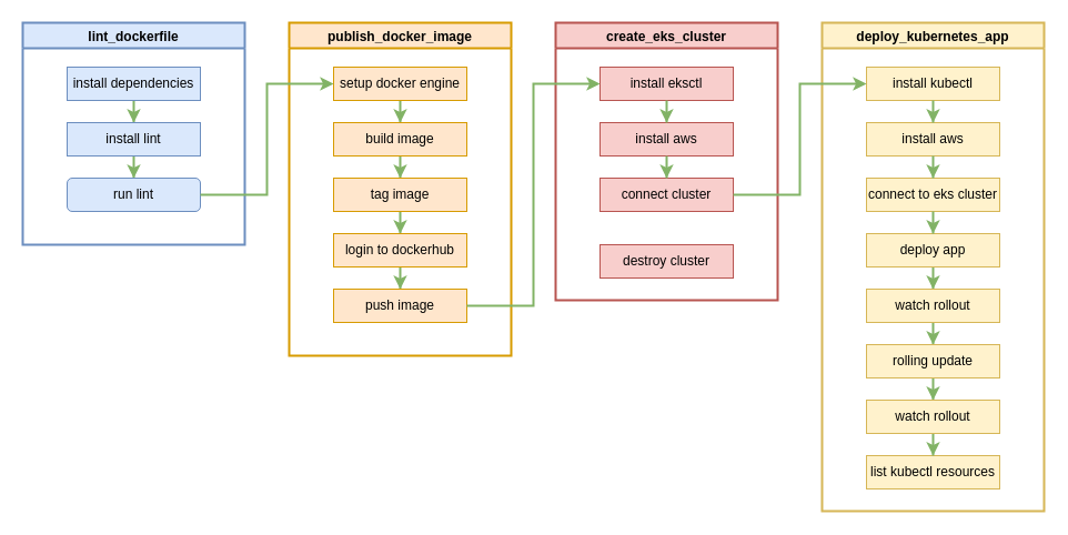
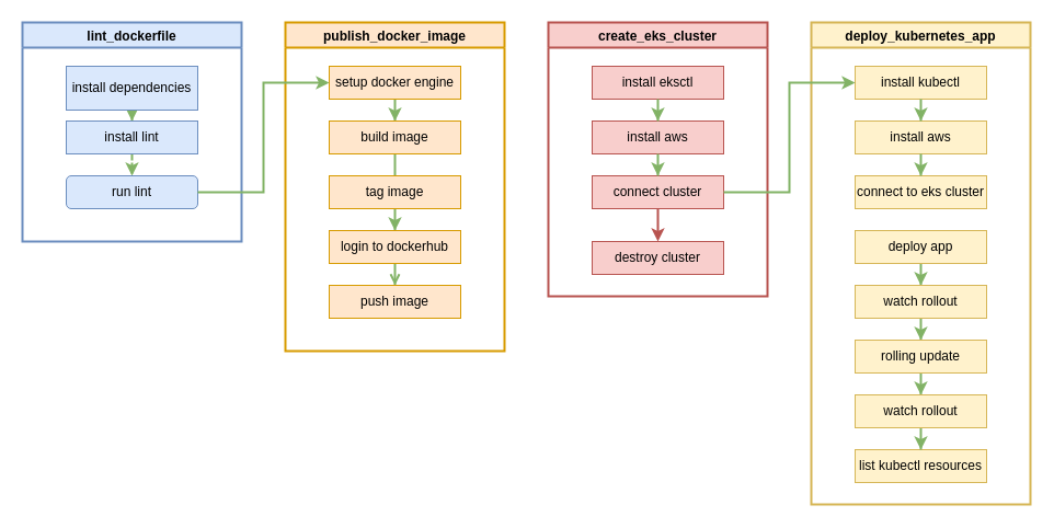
  <mxCell id="0" />
  <mxCell id="1" parent="0" />
  <mxCell id="2" value="lint_dockerfile" style="swimlane;fillColor=#dae8fc;strokeColor=#6c8ebf;labelBackgroundColor=none;rounded=0;shadow=0;sketch=0;glass=0;strokeWidth=2;" vertex="1" parent="1"><mxGeometry x="20" y="20" width="200" height="200" as="geometry" /></mxCell>
  <mxCell id="3" style="edgeStyle=orthogonalEdgeStyle;rounded=0;orthogonalLoop=1;jettySize=auto;html=1;startSize=5;endSize=6;strokeWidth=2;fillColor=#d5e8d4;strokeColor=#82b366;" edge="1" parent="2" source="4" target="6"><mxGeometry relative="1" as="geometry" /></mxCell>
- <mxCell id="4" value="install dependencies" style="rounded=0;whiteSpace=wrap;html=1;fillColor=#dae8fc;strokeColor=#6c8ebf;" vertex="1" parent="2"><mxGeometry x="40" y="40" width="120" height="30" as="geometry" /></mxCell>
- <mxCell id="5" style="edgeStyle=orthogonalEdgeStyle;rounded=0;orthogonalLoop=1;jettySize=auto;html=1;startSize=5;endSize=6;strokeWidth=2;fillColor=#d5e8d4;strokeColor=#82b366;" edge="1" parent="2" source="6" target="7"><mxGeometry relative="1" as="geometry" /></mxCell>
+ <mxCell id="4" value="install dependencies" style="rounded=0;whiteSpace=wrap;html=1;fillColor=#dae8fc;strokeColor=#6c8ebf;" vertex="1" parent="2"><mxGeometry x="40" y="40" width="120" height="40" as="geometry" /></mxCell>
+ <mxCell id="5" style="edgeStyle=orthogonalEdgeStyle;rounded=0;orthogonalLoop=1;jettySize=auto;html=1;startSize=5;endSize=6;strokeWidth=2;fillColor=#d5e8d4;strokeColor=#82b366;dashed=1;" edge="1" parent="2" source="6" target="7"><mxGeometry relative="1" as="geometry" /></mxCell>
  <mxCell id="6" value="install lint" style="rounded=0;whiteSpace=wrap;html=1;fillColor=#dae8fc;strokeColor=#6c8ebf;" vertex="1" parent="2"><mxGeometry x="40" y="90" width="120" height="30" as="geometry" /></mxCell>
  <mxCell id="7" value="run lint" style="whiteSpace=wrap;html=1;fillColor=#dae8fc;strokeColor=#6c8ebf;rounded=1;" vertex="1" parent="2"><mxGeometry x="40" y="140" width="120" height="30" as="geometry" /></mxCell>
  <mxCell id="8" value="publish_docker_image" style="swimlane;fillColor=#ffe6cc;strokeColor=#d79b00;strokeWidth=2;" vertex="1" parent="1"><mxGeometry x="260" y="20" width="200" height="300" as="geometry" /></mxCell>
  <mxCell id="9" style="edgeStyle=orthogonalEdgeStyle;rounded=0;orthogonalLoop=1;jettySize=auto;html=1;startSize=5;endSize=6;strokeWidth=2;fillColor=#d5e8d4;strokeColor=#82b366;" edge="1" parent="8" source="10" target="12"><mxGeometry relative="1" as="geometry" /></mxCell>
  <mxCell id="10" value="setup docker engine" style="rounded=0;whiteSpace=wrap;html=1;fillColor=#ffe6cc;strokeColor=#d79b00;" vertex="1" parent="8"><mxGeometry x="40" y="40" width="120" height="30" as="geometry" /></mxCell>
- <mxCell id="11" style="edgeStyle=orthogonalEdgeStyle;rounded=0;orthogonalLoop=1;jettySize=auto;html=1;startSize=5;endSize=6;strokeWidth=2;fillColor=#d5e8d4;strokeColor=#82b366;" edge="1" parent="8" source="12" target="14"><mxGeometry relative="1" as="geometry" /></mxCell>
+ <mxCell id="11" style="edgeStyle=orthogonalEdgeStyle;rounded=0;orthogonalLoop=1;jettySize=auto;html=1;startSize=5;endSize=6;strokeWidth=2;fillColor=#d5e8d4;strokeColor=#82b366;endArrow=none;" edge="1" parent="8" source="12" target="14"><mxGeometry relative="1" as="geometry" /></mxCell>
  <mxCell id="12" value="build image" style="rounded=0;whiteSpace=wrap;html=1;fillColor=#ffe6cc;strokeColor=#d79b00;" vertex="1" parent="8"><mxGeometry x="40" y="90" width="120" height="30" as="geometry" /></mxCell>
  <mxCell id="13" style="edgeStyle=orthogonalEdgeStyle;rounded=0;orthogonalLoop=1;jettySize=auto;html=1;startSize=5;endSize=6;strokeWidth=2;fillColor=#d5e8d4;strokeColor=#82b366;" edge="1" parent="8" source="14" target="16"><mxGeometry relative="1" as="geometry" /></mxCell>
  <mxCell id="14" value="tag image" style="rounded=0;whiteSpace=wrap;html=1;fillColor=#ffe6cc;strokeColor=#d79b00;" vertex="1" parent="8"><mxGeometry x="40" y="140" width="120" height="30" as="geometry" /></mxCell>
- <mxCell id="15" style="edgeStyle=orthogonalEdgeStyle;rounded=0;orthogonalLoop=1;jettySize=auto;html=1;startSize=5;endSize=6;strokeWidth=2;fillColor=#d5e8d4;strokeColor=#82b366;" edge="1" parent="8" source="16" target="17"><mxGeometry relative="1" as="geometry" /></mxCell>
+ <mxCell id="15" style="edgeStyle=orthogonalEdgeStyle;rounded=0;orthogonalLoop=1;jettySize=auto;html=1;startSize=5;endSize=6;strokeWidth=2;fillColor=#d5e8d4;strokeColor=#82b366;endArrow=open;" edge="1" parent="8" source="16" target="17"><mxGeometry relative="1" as="geometry" /></mxCell>
  <mxCell id="16" value="login to dockerhub" style="rounded=0;whiteSpace=wrap;html=1;fillColor=#ffe6cc;strokeColor=#d79b00;" vertex="1" parent="8"><mxGeometry x="40" y="190" width="120" height="30" as="geometry" /></mxCell>
  <mxCell id="17" value="push image" style="rounded=0;whiteSpace=wrap;html=1;fillColor=#ffe6cc;strokeColor=#d79b00;" vertex="1" parent="8"><mxGeometry x="40" y="240" width="120" height="30" as="geometry" /></mxCell>
  <mxCell id="18" value="create_eks_cluster" style="swimlane;fillColor=#f8cecc;strokeColor=#b85450;strokeWidth=2;" vertex="1" parent="1"><mxGeometry x="500" y="20" width="200" height="250" as="geometry" /></mxCell>
  <mxCell id="19" value="install eksctl" style="rounded=0;whiteSpace=wrap;html=1;fillColor=#f8cecc;strokeColor=#b85450;" vertex="1" parent="18"><mxGeometry x="40" y="40" width="120" height="30" as="geometry" /></mxCell>
  <mxCell id="20" value="install aws" style="rounded=0;whiteSpace=wrap;html=1;fillColor=#f8cecc;strokeColor=#b85450;" vertex="1" parent="18"><mxGeometry x="40" y="90" width="120" height="30" as="geometry" /></mxCell>
  <mxCell id="21" style="edgeStyle=orthogonalEdgeStyle;rounded=0;orthogonalLoop=1;jettySize=auto;html=1;startSize=5;endSize=6;strokeWidth=2;fillColor=#d5e8d4;strokeColor=#82b366;" edge="1" parent="18" source="19" target="20"><mxGeometry relative="1" as="geometry" /></mxCell>
+ <mxCell id="22" style="edgeStyle=orthogonalEdgeStyle;rounded=0;orthogonalLoop=1;jettySize=auto;html=1;startSize=5;endSize=6;strokeWidth=2;fillColor=#f8cecc;strokeColor=#b85450;" edge="1" parent="18" source="23" target="25"><mxGeometry relative="1" as="geometry" /></mxCell>
  <mxCell id="23" value="connect cluster" style="rounded=0;whiteSpace=wrap;html=1;fillColor=#f8cecc;strokeColor=#b85450;" vertex="1" parent="18"><mxGeometry x="40" y="140" width="120" height="30" as="geometry" /></mxCell>
  <mxCell id="24" style="edgeStyle=orthogonalEdgeStyle;rounded=0;orthogonalLoop=1;jettySize=auto;html=1;startSize=5;endSize=6;strokeWidth=2;fillColor=#d5e8d4;strokeColor=#82b366;" edge="1" parent="18" source="20" target="23"><mxGeometry relative="1" as="geometry" /></mxCell>
  <mxCell id="25" value="destroy cluster" style="rounded=0;whiteSpace=wrap;html=1;fillColor=#f8cecc;strokeColor=#b85450;" vertex="1" parent="18"><mxGeometry x="40" y="200" width="120" height="30" as="geometry" /></mxCell>
  <mxCell id="26" value="deploy_kubernetes_app" style="swimlane;fillColor=#fff2cc;strokeColor=#d6b656;strokeWidth=2;" vertex="1" parent="1"><mxGeometry x="740" y="20" width="200" height="440" as="geometry" /></mxCell>
  <mxCell id="27" value="install kubectl" style="rounded=0;whiteSpace=wrap;html=1;fillColor=#fff2cc;strokeColor=#d6b656;" vertex="1" parent="26"><mxGeometry x="40" y="40" width="120" height="30" as="geometry" /></mxCell>
  <mxCell id="28" value="install aws" style="rounded=0;whiteSpace=wrap;html=1;fillColor=#fff2cc;strokeColor=#d6b656;" vertex="1" parent="26"><mxGeometry x="40" y="90" width="120" height="30" as="geometry" /></mxCell>
  <mxCell id="29" style="edgeStyle=orthogonalEdgeStyle;rounded=0;orthogonalLoop=1;jettySize=auto;html=1;startSize=5;endSize=6;strokeWidth=2;fillColor=#d5e8d4;strokeColor=#82b366;" edge="1" parent="26" source="27" target="28"><mxGeometry relative="1" as="geometry" /></mxCell>
  <mxCell id="30" value="connect to eks cluster" style="rounded=0;whiteSpace=wrap;html=1;fillColor=#fff2cc;strokeColor=#d6b656;" vertex="1" parent="26"><mxGeometry x="40" y="140" width="120" height="30" as="geometry" /></mxCell>
  <mxCell id="31" style="edgeStyle=orthogonalEdgeStyle;rounded=0;orthogonalLoop=1;jettySize=auto;html=1;startSize=5;endSize=6;strokeWidth=2;fillColor=#d5e8d4;strokeColor=#82b366;" edge="1" parent="26" source="28" target="30"><mxGeometry relative="1" as="geometry" /></mxCell>
  <mxCell id="32" style="edgeStyle=orthogonalEdgeStyle;rounded=0;orthogonalLoop=1;jettySize=auto;html=1;exitX=0.5;exitY=1;exitDx=0;exitDy=0;startSize=5;endSize=6;strokeWidth=2;fillColor=#d5e8d4;strokeColor=#82b366;" edge="1" parent="26" source="33" target="36"><mxGeometry relative="1" as="geometry" /></mxCell>
  <mxCell id="33" value="deploy app" style="rounded=0;whiteSpace=wrap;html=1;fillColor=#fff2cc;strokeColor=#d6b656;" vertex="1" parent="26"><mxGeometry x="40" y="190" width="120" height="30" as="geometry" /></mxCell>
- <mxCell id="34" style="edgeStyle=orthogonalEdgeStyle;rounded=0;orthogonalLoop=1;jettySize=auto;html=1;startSize=5;endSize=6;strokeWidth=2;fillColor=#d5e8d4;strokeColor=#82b366;" edge="1" parent="26" source="30" target="33"><mxGeometry relative="1" as="geometry" /></mxCell>
  <mxCell id="35" style="edgeStyle=orthogonalEdgeStyle;rounded=0;orthogonalLoop=1;jettySize=auto;html=1;exitX=0.5;exitY=1;exitDx=0;exitDy=0;startSize=5;endSize=6;strokeWidth=2;fillColor=#d5e8d4;strokeColor=#82b366;" edge="1" parent="26" source="36" target="38"><mxGeometry relative="1" as="geometry" /></mxCell>
  <mxCell id="36" value="watch rollout" style="rounded=0;whiteSpace=wrap;html=1;fillColor=#fff2cc;strokeColor=#d6b656;" vertex="1" parent="26"><mxGeometry x="40" y="240" width="120" height="30" as="geometry" /></mxCell>
  <mxCell id="37" style="edgeStyle=orthogonalEdgeStyle;rounded=0;orthogonalLoop=1;jettySize=auto;html=1;exitX=0.5;exitY=1;exitDx=0;exitDy=0;startSize=5;endSize=6;strokeWidth=2;fillColor=#d5e8d4;strokeColor=#82b366;" edge="1" parent="26" source="38" target="41"><mxGeometry relative="1" as="geometry" /></mxCell>
  <mxCell id="38" value="rolling update" style="rounded=0;whiteSpace=wrap;html=1;fillColor=#fff2cc;strokeColor=#d6b656;" vertex="1" parent="26"><mxGeometry x="40" y="290" width="120" height="30" as="geometry" /></mxCell>
  <mxCell id="39" value="list kubectl resources" style="rounded=0;whiteSpace=wrap;html=1;fillColor=#fff2cc;strokeColor=#d6b656;" vertex="1" parent="26"><mxGeometry x="40" y="390" width="120" height="30" as="geometry" /></mxCell>
  <mxCell id="40" style="edgeStyle=orthogonalEdgeStyle;rounded=0;orthogonalLoop=1;jettySize=auto;html=1;exitX=0.5;exitY=1;exitDx=0;exitDy=0;startSize=5;endSize=6;strokeWidth=2;fillColor=#d5e8d4;strokeColor=#82b366;" edge="1" parent="26" source="41" target="39"><mxGeometry relative="1" as="geometry" /></mxCell>
  <mxCell id="41" value="watch rollout" style="rounded=0;whiteSpace=wrap;html=1;fillColor=#fff2cc;strokeColor=#d6b656;" vertex="1" parent="26"><mxGeometry x="40" y="340" width="120" height="30" as="geometry" /></mxCell>
  <mxCell id="42" style="edgeStyle=orthogonalEdgeStyle;rounded=0;orthogonalLoop=1;jettySize=auto;html=1;entryX=0;entryY=0.5;entryDx=0;entryDy=0;startSize=5;endSize=6;strokeWidth=2;fillColor=#d5e8d4;strokeColor=#82b366;" edge="1" parent="1" source="7" target="10"><mxGeometry relative="1" as="geometry" /></mxCell>
- <mxCell id="43" style="edgeStyle=orthogonalEdgeStyle;rounded=0;orthogonalLoop=1;jettySize=auto;html=1;entryX=0;entryY=0.5;entryDx=0;entryDy=0;startSize=5;endSize=6;strokeWidth=2;fillColor=#d5e8d4;strokeColor=#82b366;" edge="1" parent="1" source="17" target="19"><mxGeometry relative="1" as="geometry" /></mxCell>
  <mxCell id="44" style="edgeStyle=orthogonalEdgeStyle;rounded=0;orthogonalLoop=1;jettySize=auto;html=1;entryX=0;entryY=0.5;entryDx=0;entryDy=0;startSize=5;endSize=6;strokeWidth=2;fillColor=#d5e8d4;strokeColor=#82b366;" edge="1" parent="1" source="23" target="27"><mxGeometry relative="1" as="geometry" /></mxCell>
